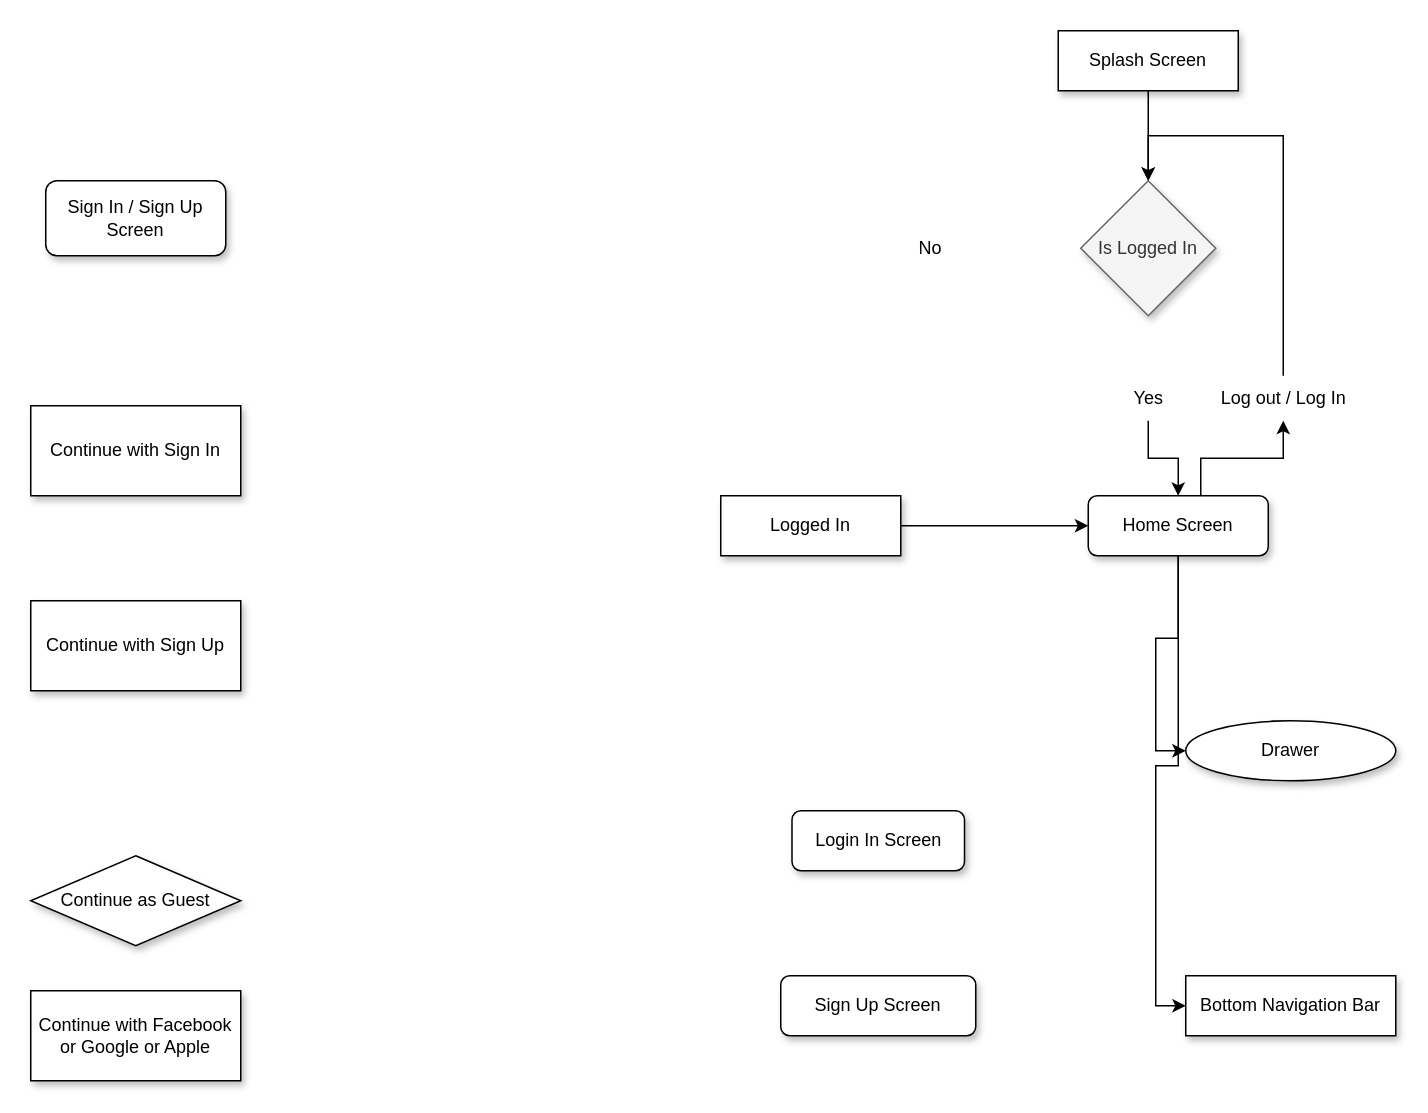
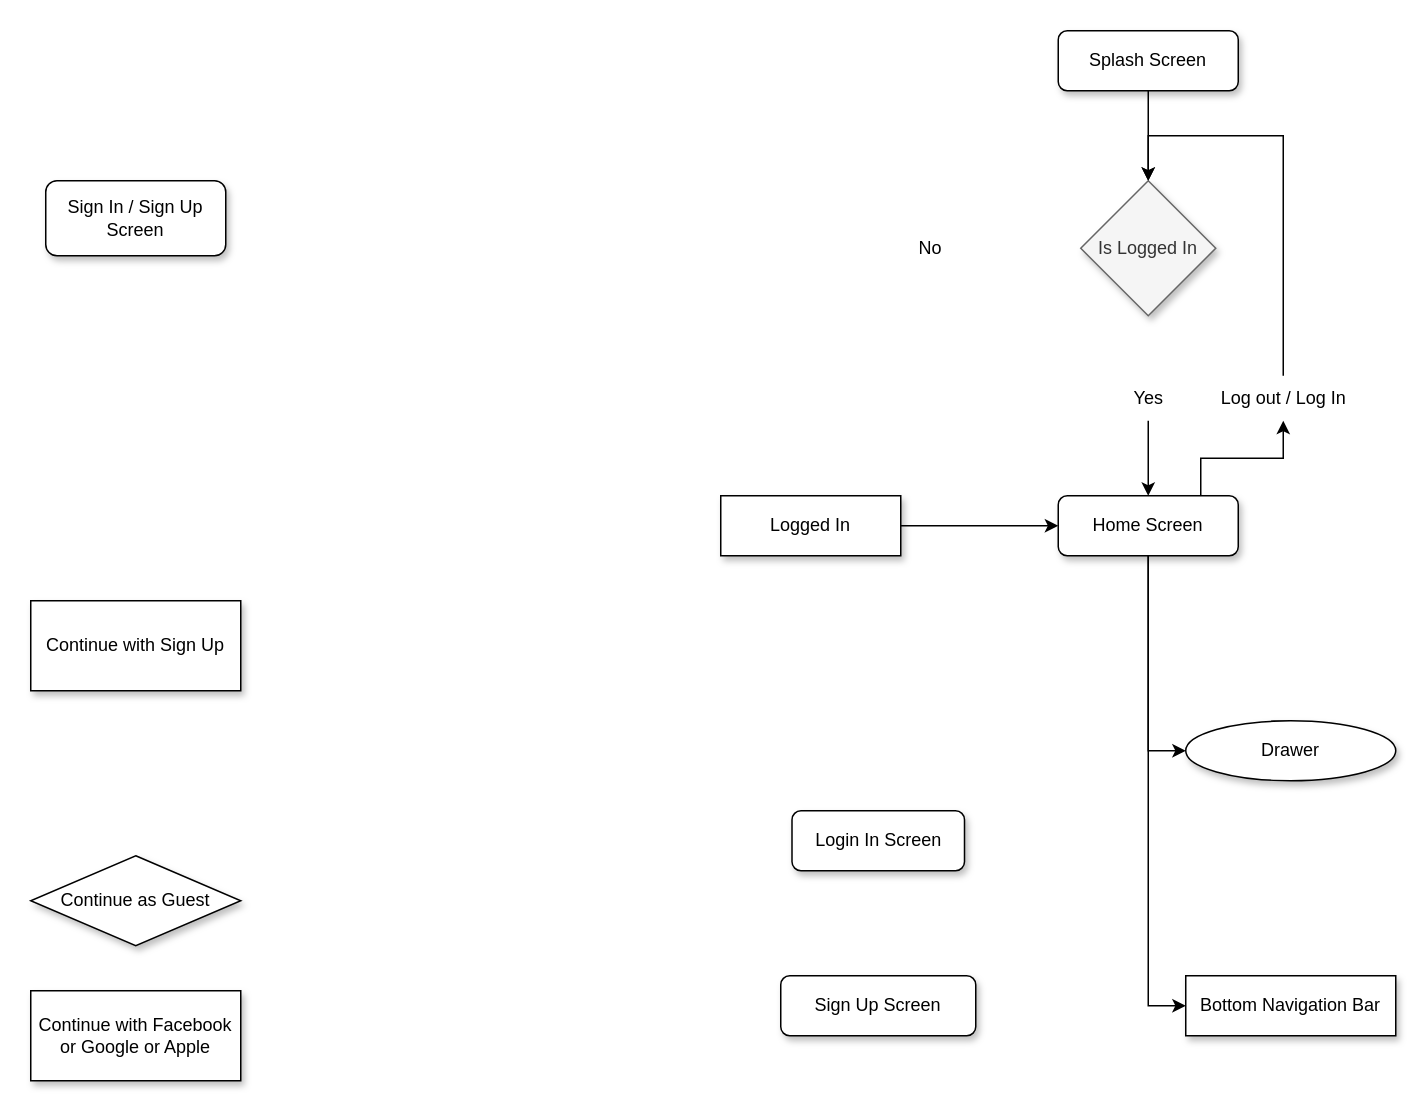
  <mxCell id="0" />
  <mxCell id="1" parent="0" />
  <mxCell id="2" value="" style="edgeStyle=orthogonalEdgeStyle;rounded=0;orthogonalLoop=1;jettySize=auto;html=1;" parent="1" source="3" target="4" edge="1"><mxGeometry relative="1" as="geometry" /></mxCell>
- <mxCell id="3" value="Splash Screen" style="whiteSpace=wrap;html=1;shadow=1;rounded=0;" parent="1" vertex="1"><mxGeometry x="705" y="20" width="120" height="40" as="geometry" /></mxCell>
+ <mxCell id="3" value="Splash Screen" style="rounded=1;whiteSpace=wrap;html=1;shadow=1;" parent="1" vertex="1"><mxGeometry x="705" y="20" width="120" height="40" as="geometry" /></mxCell>
  <mxCell id="4" value="Is Logged In" style="rhombus;whiteSpace=wrap;html=1;shadow=1;fillColor=#f5f5f5;strokeColor=#666666;fontColor=#333333;" parent="1" vertex="1"><mxGeometry x="720" y="120" width="90" height="90" as="geometry" /></mxCell>
  <mxCell id="5" value="Sign Up Screen" style="rounded=1;whiteSpace=wrap;html=1;shadow=1;" parent="1" vertex="1"><mxGeometry x="520" y="650" width="130" height="40" as="geometry" /></mxCell>
  <mxCell id="6" value="Login In Screen" style="rounded=1;whiteSpace=wrap;html=1;shadow=1;" parent="1" vertex="1"><mxGeometry x="527.5" y="540" width="115" height="40" as="geometry" /></mxCell>
  <mxCell id="7" value="No" style="text;html=1;strokeColor=none;fillColor=none;align=center;verticalAlign=middle;whiteSpace=wrap;rounded=0;" parent="1" vertex="1"><mxGeometry x="590" y="150" width="60" height="30" as="geometry" /></mxCell>
  <mxCell id="8" style="edgeStyle=orthogonalEdgeStyle;rounded=0;orthogonalLoop=1;jettySize=auto;html=1;" parent="1" source="11" target="15" edge="1"><mxGeometry relative="1" as="geometry"><Array as="points"><mxPoint x="800" y="305" /><mxPoint x="855" y="305" /></Array></mxGeometry></mxCell>
  <mxCell id="9" style="edgeStyle=orthogonalEdgeStyle;rounded=0;orthogonalLoop=1;jettySize=auto;html=1;entryX=0;entryY=0.5;entryDx=0;entryDy=0;" parent="1" source="11" target="18" edge="1"><mxGeometry relative="1" as="geometry" /></mxCell>
  <mxCell id="10" style="edgeStyle=orthogonalEdgeStyle;rounded=0;orthogonalLoop=1;jettySize=auto;html=1;entryX=0;entryY=0.5;entryDx=0;entryDy=0;" parent="1" source="11" target="19" edge="1"><mxGeometry relative="1" as="geometry" /></mxCell>
- <mxCell id="11" value="Home Screen" style="rounded=1;whiteSpace=wrap;html=1;shadow=1;" parent="1" vertex="1"><mxGeometry x="725" y="330" width="120" height="40" as="geometry" /></mxCell>
+ <mxCell id="11" value="Home Screen" style="rounded=1;whiteSpace=wrap;html=1;shadow=1;" parent="1" vertex="1"><mxGeometry x="705" y="330" width="120" height="40" as="geometry" /></mxCell>
  <mxCell id="12" style="edgeStyle=orthogonalEdgeStyle;rounded=0;orthogonalLoop=1;jettySize=auto;html=1;" parent="1" source="13" target="11" edge="1"><mxGeometry relative="1" as="geometry" /></mxCell>
  <mxCell id="13" value="Logged In" style="whiteSpace=wrap;html=1;shadow=1;" parent="1" vertex="1"><mxGeometry x="480" y="330" width="120" height="40" as="geometry" /></mxCell>
  <mxCell id="14" style="edgeStyle=orthogonalEdgeStyle;rounded=0;orthogonalLoop=1;jettySize=auto;html=1;entryX=0.5;entryY=0;entryDx=0;entryDy=0;" parent="1" source="15" target="4" edge="1"><mxGeometry relative="1" as="geometry"><Array as="points"><mxPoint x="855" y="90" /><mxPoint x="765" y="90" /></Array></mxGeometry></mxCell>
  <mxCell id="15" value="Log out / Log In" style="text;html=1;align=center;verticalAlign=middle;resizable=0;points=[];autosize=1;strokeColor=none;fillColor=none;" parent="1" vertex="1"><mxGeometry x="800" y="250" width="110" height="30" as="geometry" /></mxCell>
  <mxCell id="16" value="" style="edgeStyle=orthogonalEdgeStyle;rounded=0;orthogonalLoop=1;jettySize=auto;html=1;" parent="1" source="17" target="11" edge="1"><mxGeometry relative="1" as="geometry" /></mxCell>
  <mxCell id="17" value="Yes" style="text;html=1;align=center;verticalAlign=middle;resizable=0;points=[];autosize=1;strokeColor=none;fillColor=none;" parent="1" vertex="1"><mxGeometry x="745" y="250" width="40" height="30" as="geometry" /></mxCell>
  <mxCell id="18" value="Drawer" style="ellipse;whiteSpace=wrap;html=1;shadow=1;" parent="1" vertex="1"><mxGeometry x="790" y="480" width="140" height="40" as="geometry" /></mxCell>
  <mxCell id="19" value="Bottom Navigation Bar" style="whiteSpace=wrap;html=1;shadow=1;" parent="1" vertex="1"><mxGeometry x="790" y="650" width="140" height="40" as="geometry" /></mxCell>
  <mxCell id="20" value="Sign In / Sign Up&lt;br&gt;Screen" style="rounded=1;whiteSpace=wrap;html=1;shadow=1;" vertex="1" parent="1"><mxGeometry x="30" y="120" width="120" height="50" as="geometry" /></mxCell>
  <mxCell id="21" value="Continue with Facebook or Google or Apple" style="whiteSpace=wrap;html=1;shadow=1;" vertex="1" parent="1"><mxGeometry x="20" y="660" width="140" height="60" as="geometry" /></mxCell>
  <mxCell id="22" value="Continue as Guest" style="rhombus;whiteSpace=wrap;html=1;shadow=1;" vertex="1" parent="1"><mxGeometry x="20" y="570" width="140" height="60" as="geometry" /></mxCell>
  <mxCell id="23" value="Continue with Sign Up" style="whiteSpace=wrap;html=1;shadow=1;" vertex="1" parent="1"><mxGeometry x="20" y="400" width="140" height="60" as="geometry" /></mxCell>
- <mxCell id="24" value="Continue with Sign In" style="whiteSpace=wrap;html=1;shadow=1;" vertex="1" parent="1"><mxGeometry x="20" y="270" width="140" height="60" as="geometry" /></mxCell>
